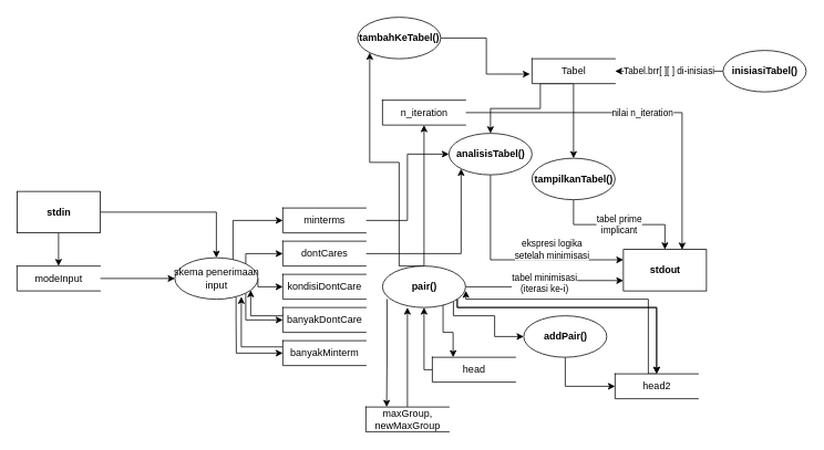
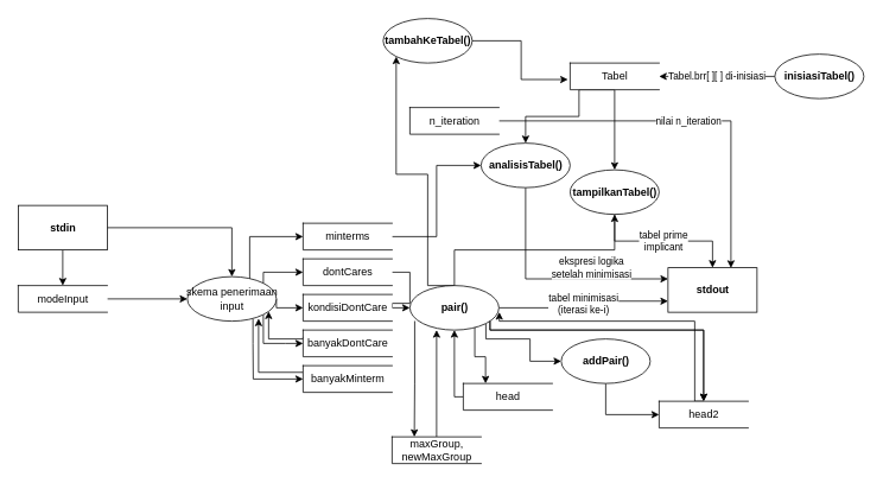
  <mxCell id="0" />
  <mxCell id="1" parent="0" />
  <mxCell id="2" value="&lt;b&gt;stdout&lt;/b&gt;" style="html=1;dashed=0;whitespace=wrap;" parent="1" vertex="1"><mxGeometry x="750" y="300" width="100" height="50" as="geometry" /></mxCell>
  <mxCell id="3" value="nilai n_iteration" style="edgeStyle=orthogonalEdgeStyle;rounded=0;orthogonalLoop=1;jettySize=auto;html=1;exitX=1;exitY=0.5;exitDx=0;exitDy=0;entryX=0.707;entryY=0.004;entryDx=0;entryDy=0;entryPerimeter=0;" edge="1" parent="1" source="4" target="2"><mxGeometry relative="1" as="geometry" /></mxCell>
  <mxCell id="4" value="n_iteration" style="html=1;dashed=0;whitespace=wrap;shape=partialRectangle;right=0;" parent="1" vertex="1"><mxGeometry x="460" y="120" width="100" height="30" as="geometry" /></mxCell>
  <mxCell id="5" style="edgeStyle=orthogonalEdgeStyle;rounded=0;orthogonalLoop=1;jettySize=auto;html=1;exitX=1;exitY=0.5;exitDx=0;exitDy=0;entryX=0;entryY=0.5;entryDx=0;entryDy=0;" edge="1" parent="1" source="6" target="47"><mxGeometry relative="1" as="geometry" /></mxCell>
  <mxCell id="6" value="minterms" style="html=1;dashed=0;whitespace=wrap;shape=partialRectangle;right=0;" parent="1" vertex="1"><mxGeometry x="340" y="250" width="100" height="30" as="geometry" /></mxCell>
- <mxCell id="7" style="edgeStyle=orthogonalEdgeStyle;rounded=0;orthogonalLoop=1;jettySize=auto;html=1;exitX=1;exitY=0.5;exitDx=0;exitDy=0;entryX=0;entryY=1;entryDx=0;entryDy=0;" edge="1" parent="1" source="8" target="47"><mxGeometry relative="1" as="geometry" /></mxCell>
+ <mxCell id="7" style="edgeStyle=orthogonalEdgeStyle;rounded=0;orthogonalLoop=1;jettySize=auto;html=1;exitX=1;exitY=0.5;exitDx=0;exitDy=0;" edge="1" parent="1" source="8" target="43"><mxGeometry relative="1" as="geometry" /></mxCell>
  <mxCell id="8" value="dontCares" style="html=1;dashed=0;whitespace=wrap;shape=partialRectangle;right=0;" parent="1" vertex="1"><mxGeometry x="340" y="290" width="100" height="30" as="geometry" /></mxCell>
  <mxCell id="9" style="edgeStyle=orthogonalEdgeStyle;rounded=0;orthogonalLoop=1;jettySize=auto;html=1;exitX=0;exitY=0.5;exitDx=0;exitDy=0;entryX=0.5;entryY=1;entryDx=0;entryDy=0;" edge="1" parent="1" source="10" target="43"><mxGeometry relative="1" as="geometry"><Array as="points"><mxPoint x="510" y="445" /></Array></mxGeometry></mxCell>
  <mxCell id="10" value="head" style="html=1;dashed=0;whitespace=wrap;shape=partialRectangle;right=0;" parent="1" vertex="1"><mxGeometry x="520" y="430" width="100" height="30" as="geometry" /></mxCell>
  <mxCell id="11" style="edgeStyle=orthogonalEdgeStyle;rounded=0;orthogonalLoop=1;jettySize=auto;html=1;exitX=0.5;exitY=0;exitDx=0;exitDy=0;entryX=1.004;entryY=0.597;entryDx=0;entryDy=0;entryPerimeter=0;" edge="1" parent="1" source="12" target="43"><mxGeometry relative="1" as="geometry"><Array as="points"><mxPoint x="780" y="450" /><mxPoint x="780" y="360" /><mxPoint x="560" y="360" /><mxPoint x="560" y="350" /></Array></mxGeometry></mxCell>
  <mxCell id="12" value="head2" style="html=1;dashed=0;whitespace=wrap;shape=partialRectangle;right=0;" parent="1" vertex="1"><mxGeometry x="740" y="450" width="100" height="30" as="geometry" /></mxCell>
  <mxCell id="13" style="edgeStyle=orthogonalEdgeStyle;rounded=0;orthogonalLoop=1;jettySize=auto;html=1;exitX=0.5;exitY=0;exitDx=0;exitDy=0;entryX=0.3;entryY=1;entryDx=0;entryDy=0;entryPerimeter=0;" edge="1" parent="1" source="14" target="43"><mxGeometry relative="1" as="geometry" /></mxCell>
  <mxCell id="14" value="maxGroup,&lt;br&gt;newMaxGroup" style="html=1;dashed=0;whitespace=wrap;shape=partialRectangle;right=0;" parent="1" vertex="1"><mxGeometry x="440" y="490" width="100" height="30" as="geometry" /></mxCell>
  <mxCell id="15" style="edgeStyle=orthogonalEdgeStyle;rounded=0;orthogonalLoop=1;jettySize=auto;html=1;exitX=1;exitY=0.5;exitDx=0;exitDy=0;entryX=0.5;entryY=0;entryDx=0;entryDy=0;" edge="1" parent="1" source="17" target="28"><mxGeometry relative="1" as="geometry" /></mxCell>
  <mxCell id="16" style="edgeStyle=orthogonalEdgeStyle;rounded=0;orthogonalLoop=1;jettySize=auto;html=1;exitX=0.5;exitY=1;exitDx=0;exitDy=0;" edge="1" parent="1" source="17" target="30"><mxGeometry relative="1" as="geometry" /></mxCell>
  <mxCell id="17" value="&lt;b&gt;stdin&lt;/b&gt;" style="html=1;dashed=0;whitespace=wrap;" vertex="1" parent="1"><mxGeometry x="20" y="230" width="100" height="50" as="geometry" /></mxCell>
  <mxCell id="18" value="kondisiDontCare" style="html=1;dashed=0;whitespace=wrap;shape=partialRectangle;right=0;" vertex="1" parent="1"><mxGeometry x="340" y="330" width="100" height="30" as="geometry" /></mxCell>
  <mxCell id="19" style="edgeStyle=orthogonalEdgeStyle;rounded=0;orthogonalLoop=1;jettySize=auto;html=1;exitX=0;exitY=0.25;exitDx=0;exitDy=0;entryX=0.913;entryY=0.782;entryDx=0;entryDy=0;entryPerimeter=0;" edge="1" parent="1" source="20" target="28"><mxGeometry relative="1" as="geometry"><Array as="points"><mxPoint x="340" y="380" /><mxPoint x="301" y="380" /></Array></mxGeometry></mxCell>
  <mxCell id="20" value="banyakDontCare" style="html=1;dashed=0;whitespace=wrap;shape=partialRectangle;right=0;" vertex="1" parent="1"><mxGeometry x="340" y="370" width="100" height="30" as="geometry" /></mxCell>
  <mxCell id="21" style="edgeStyle=orthogonalEdgeStyle;rounded=0;orthogonalLoop=1;jettySize=auto;html=1;exitX=0;exitY=0.25;exitDx=0;exitDy=0;entryX=0.8;entryY=0.942;entryDx=0;entryDy=0;entryPerimeter=0;" edge="1" parent="1" source="22" target="28"><mxGeometry relative="1" as="geometry" /></mxCell>
  <mxCell id="22" value="banyakMinterm" style="html=1;dashed=0;whitespace=wrap;shape=partialRectangle;right=0;" vertex="1" parent="1"><mxGeometry x="340" y="410" width="100" height="30" as="geometry" /></mxCell>
  <mxCell id="23" style="edgeStyle=orthogonalEdgeStyle;rounded=0;orthogonalLoop=1;jettySize=auto;html=1;exitX=1;exitY=0;exitDx=0;exitDy=0;entryX=0;entryY=0.5;entryDx=0;entryDy=0;" edge="1" parent="1" source="28" target="6"><mxGeometry relative="1" as="geometry"><Array as="points"><mxPoint x="280" y="317" /><mxPoint x="280" y="265" /></Array></mxGeometry></mxCell>
  <mxCell id="24" style="edgeStyle=orthogonalEdgeStyle;rounded=0;orthogonalLoop=1;jettySize=auto;html=1;exitX=1;exitY=0;exitDx=0;exitDy=0;entryX=0;entryY=0.5;entryDx=0;entryDy=0;" edge="1" parent="1" source="28" target="8"><mxGeometry relative="1" as="geometry"><Array as="points"><mxPoint x="295" y="305" /></Array></mxGeometry></mxCell>
  <mxCell id="25" style="edgeStyle=orthogonalEdgeStyle;rounded=0;orthogonalLoop=1;jettySize=auto;html=1;exitX=1;exitY=0.5;exitDx=0;exitDy=0;entryX=0;entryY=0.5;entryDx=0;entryDy=0;" edge="1" parent="1" source="28" target="18"><mxGeometry relative="1" as="geometry"><Array as="points"><mxPoint x="310" y="345" /></Array></mxGeometry></mxCell>
  <mxCell id="26" style="edgeStyle=orthogonalEdgeStyle;rounded=0;orthogonalLoop=1;jettySize=auto;html=1;exitX=1;exitY=1;exitDx=0;exitDy=0;entryX=0;entryY=0.5;entryDx=0;entryDy=0;" edge="1" parent="1" source="28" target="20"><mxGeometry relative="1" as="geometry"><Array as="points"><mxPoint x="295" y="385" /><mxPoint x="320" y="385" /><mxPoint x="320" y="385" /></Array></mxGeometry></mxCell>
  <mxCell id="27" style="edgeStyle=orthogonalEdgeStyle;rounded=0;orthogonalLoop=1;jettySize=auto;html=1;exitX=0.737;exitY=0.949;exitDx=0;exitDy=0;entryX=0;entryY=0.5;entryDx=0;entryDy=0;exitPerimeter=0;" edge="1" parent="1" source="28" target="22"><mxGeometry relative="1" as="geometry"><Array as="points"><mxPoint x="284" y="385" /><mxPoint x="284" y="385" /><mxPoint x="284" y="425" /></Array></mxGeometry></mxCell>
  <mxCell id="28" value="skema penerimaan&lt;br&gt;input" style="shape=ellipse;html=1;dashed=0;whitespace=wrap;perimeter=ellipsePerimeter;" vertex="1" parent="1"><mxGeometry x="210" y="310" width="100" height="50" as="geometry" /></mxCell>
  <mxCell id="29" style="edgeStyle=orthogonalEdgeStyle;rounded=0;orthogonalLoop=1;jettySize=auto;html=1;exitX=1;exitY=0.5;exitDx=0;exitDy=0;" edge="1" parent="1" source="30" target="28"><mxGeometry relative="1" as="geometry" /></mxCell>
  <mxCell id="30" value="modeInput" style="html=1;dashed=0;whitespace=wrap;shape=partialRectangle;right=0;" vertex="1" parent="1"><mxGeometry x="20" y="320" width="100" height="30" as="geometry" /></mxCell>
  <mxCell id="31" style="edgeStyle=orthogonalEdgeStyle;rounded=0;orthogonalLoop=1;jettySize=auto;html=1;exitX=0.5;exitY=1;exitDx=0;exitDy=0;entryX=0.5;entryY=0;entryDx=0;entryDy=0;" edge="1" parent="1" source="33" target="45"><mxGeometry relative="1" as="geometry" /></mxCell>
  <mxCell id="32" style="edgeStyle=orthogonalEdgeStyle;rounded=0;orthogonalLoop=1;jettySize=auto;html=1;exitX=0.5;exitY=1;exitDx=0;exitDy=0;" edge="1" parent="1" source="33" target="47"><mxGeometry relative="1" as="geometry"><Array as="points"><mxPoint x="650" y="100" /><mxPoint x="650" y="130" /><mxPoint x="590" y="130" /></Array></mxGeometry></mxCell>
  <mxCell id="33" value="Tabel" style="html=1;dashed=0;whitespace=wrap;shape=partialRectangle;right=0;" vertex="1" parent="1"><mxGeometry x="640" y="70" width="100" height="30" as="geometry" /></mxCell>
  <mxCell id="34" value="Tabel.brr[ ][ ] di-inisiasi" style="edgeStyle=orthogonalEdgeStyle;rounded=0;orthogonalLoop=1;jettySize=auto;html=1;exitX=0;exitY=0.5;exitDx=0;exitDy=0;" edge="1" parent="1" source="35" target="33"><mxGeometry relative="1" as="geometry"><mxPoint as="offset" /></mxGeometry></mxCell>
  <mxCell id="35" value="&lt;b&gt;inisiasiTabel()&lt;/b&gt;" style="shape=ellipse;html=1;dashed=0;whitespace=wrap;perimeter=ellipsePerimeter;" vertex="1" parent="1"><mxGeometry x="870" y="60" width="100" height="50" as="geometry" /></mxCell>
  <mxCell id="36" style="edgeStyle=orthogonalEdgeStyle;rounded=0;orthogonalLoop=1;jettySize=auto;html=1;exitX=0.054;exitY=0.797;exitDx=0;exitDy=0;entryX=0.25;entryY=0;entryDx=0;entryDy=0;exitPerimeter=0;" edge="1" parent="1" source="43" target="14"><mxGeometry relative="1" as="geometry" /></mxCell>
  <mxCell id="37" style="edgeStyle=orthogonalEdgeStyle;rounded=0;orthogonalLoop=1;jettySize=auto;html=1;exitX=0.729;exitY=0.939;exitDx=0;exitDy=0;entryX=0.25;entryY=0;entryDx=0;entryDy=0;exitPerimeter=0;" edge="1" parent="1" source="43" target="10"><mxGeometry relative="1" as="geometry" /></mxCell>
  <mxCell id="38" value="tabel minimisasi&lt;br&gt;(iterasi ke-i)" style="edgeStyle=orthogonalEdgeStyle;rounded=0;orthogonalLoop=1;jettySize=auto;html=1;exitX=1;exitY=0.5;exitDx=0;exitDy=0;entryX=0;entryY=0.75;entryDx=0;entryDy=0;" edge="1" parent="1" source="43" target="2"><mxGeometry relative="1" as="geometry" /></mxCell>
  <mxCell id="39" style="edgeStyle=orthogonalEdgeStyle;rounded=0;orthogonalLoop=1;jettySize=auto;html=1;exitX=1;exitY=1;exitDx=0;exitDy=0;entryX=0;entryY=0.5;entryDx=0;entryDy=0;" edge="1" parent="1" source="43" target="49"><mxGeometry relative="1" as="geometry"><Array as="points"><mxPoint x="546" y="380" /><mxPoint x="595" y="380" /><mxPoint x="595" y="405" /></Array></mxGeometry></mxCell>
  <mxCell id="40" style="edgeStyle=orthogonalEdgeStyle;rounded=0;orthogonalLoop=1;jettySize=auto;html=1;" edge="1" parent="1" target="12"><mxGeometry relative="1" as="geometry"><mxPoint x="550" y="360" as="sourcePoint" /><Array as="points"><mxPoint x="550" y="370" /><mxPoint x="790" y="370" /></Array></mxGeometry></mxCell>
- <mxCell id="41" style="edgeStyle=orthogonalEdgeStyle;rounded=0;orthogonalLoop=1;jettySize=auto;html=1;exitX=0.5;exitY=0;exitDx=0;exitDy=0;" edge="1" parent="1" source="43" target="4"><mxGeometry relative="1" as="geometry" /></mxCell>
+ <mxCell id="41" style="edgeStyle=orthogonalEdgeStyle;rounded=0;orthogonalLoop=1;jettySize=auto;html=1;exitX=0.5;exitY=0;exitDx=0;exitDy=0;" edge="1" parent="1" source="43" target="45"><mxGeometry relative="1" as="geometry" /></mxCell>
  <mxCell id="42" style="edgeStyle=orthogonalEdgeStyle;rounded=0;orthogonalLoop=1;jettySize=auto;html=1;exitX=0.5;exitY=0;exitDx=0;exitDy=0;entryX=0;entryY=1;entryDx=0;entryDy=0;" edge="1" parent="1" source="43" target="51"><mxGeometry relative="1" as="geometry"><Array as="points"><mxPoint x="480" y="320" /><mxPoint x="480" y="195" /><mxPoint x="444" y="195" /></Array></mxGeometry></mxCell>
  <mxCell id="43" value="&lt;b&gt;pair()&lt;/b&gt;" style="shape=ellipse;html=1;dashed=0;whitespace=wrap;perimeter=ellipsePerimeter;" vertex="1" parent="1"><mxGeometry x="460" y="320" width="100" height="50" as="geometry" /></mxCell>
  <mxCell id="44" value="tabel prime&lt;br&gt;implicant" style="edgeStyle=orthogonalEdgeStyle;rounded=0;orthogonalLoop=1;jettySize=auto;html=1;exitX=0.5;exitY=1;exitDx=0;exitDy=0;" edge="1" parent="1" source="45" target="2"><mxGeometry relative="1" as="geometry" /></mxCell>
  <mxCell id="45" value="&lt;b&gt;tampilkanTabel()&lt;/b&gt;" style="shape=ellipse;html=1;dashed=0;whitespace=wrap;perimeter=ellipsePerimeter;" vertex="1" parent="1"><mxGeometry x="640" y="190" width="100" height="50" as="geometry" /></mxCell>
  <mxCell id="46" value="ekspresi logika&lt;br&gt;setelah minimisasi" style="edgeStyle=orthogonalEdgeStyle;rounded=0;orthogonalLoop=1;jettySize=auto;html=1;exitX=0.5;exitY=1;exitDx=0;exitDy=0;entryX=0;entryY=0.25;entryDx=0;entryDy=0;" edge="1" parent="1" source="47" target="2"><mxGeometry x="0.34" y="13" relative="1" as="geometry"><mxPoint as="offset" /></mxGeometry></mxCell>
  <mxCell id="47" value="&lt;b&gt;analisisTabel()&lt;/b&gt;" style="shape=ellipse;html=1;dashed=0;whitespace=wrap;perimeter=ellipsePerimeter;" vertex="1" parent="1"><mxGeometry x="540" y="160" width="100" height="50" as="geometry" /></mxCell>
  <mxCell id="48" style="edgeStyle=orthogonalEdgeStyle;rounded=0;orthogonalLoop=1;jettySize=auto;html=1;exitX=0.5;exitY=1;exitDx=0;exitDy=0;entryX=0;entryY=0.5;entryDx=0;entryDy=0;" edge="1" parent="1" source="49" target="12"><mxGeometry relative="1" as="geometry" /></mxCell>
  <mxCell id="49" value="&lt;b&gt;addPair()&lt;/b&gt;" style="shape=ellipse;html=1;dashed=0;whitespace=wrap;perimeter=ellipsePerimeter;" vertex="1" parent="1"><mxGeometry x="630" y="380" width="100" height="50" as="geometry" /></mxCell>
  <mxCell id="50" style="edgeStyle=orthogonalEdgeStyle;rounded=0;orthogonalLoop=1;jettySize=auto;html=1;exitX=1;exitY=0.5;exitDx=0;exitDy=0;entryX=-0.025;entryY=0.618;entryDx=0;entryDy=0;entryPerimeter=0;" edge="1" parent="1" source="51" target="33"><mxGeometry relative="1" as="geometry" /></mxCell>
  <mxCell id="51" value="&lt;b&gt;tambahKeTabel()&lt;/b&gt;" style="shape=ellipse;html=1;dashed=0;whitespace=wrap;perimeter=ellipsePerimeter;" vertex="1" parent="1"><mxGeometry x="430" y="20" width="100" height="50" as="geometry" /></mxCell>
  <mxCell id="52" style="edgeStyle=orthogonalEdgeStyle;rounded=0;orthogonalLoop=1;jettySize=auto;html=1;" edge="1" parent="1" target="12"><mxGeometry relative="1" as="geometry"><mxPoint x="550" y="360" as="sourcePoint" /><mxPoint x="790.007" y="450" as="targetPoint" /><Array as="points"><mxPoint x="550" y="370" /><mxPoint x="790" y="370" /></Array></mxGeometry></mxCell>
